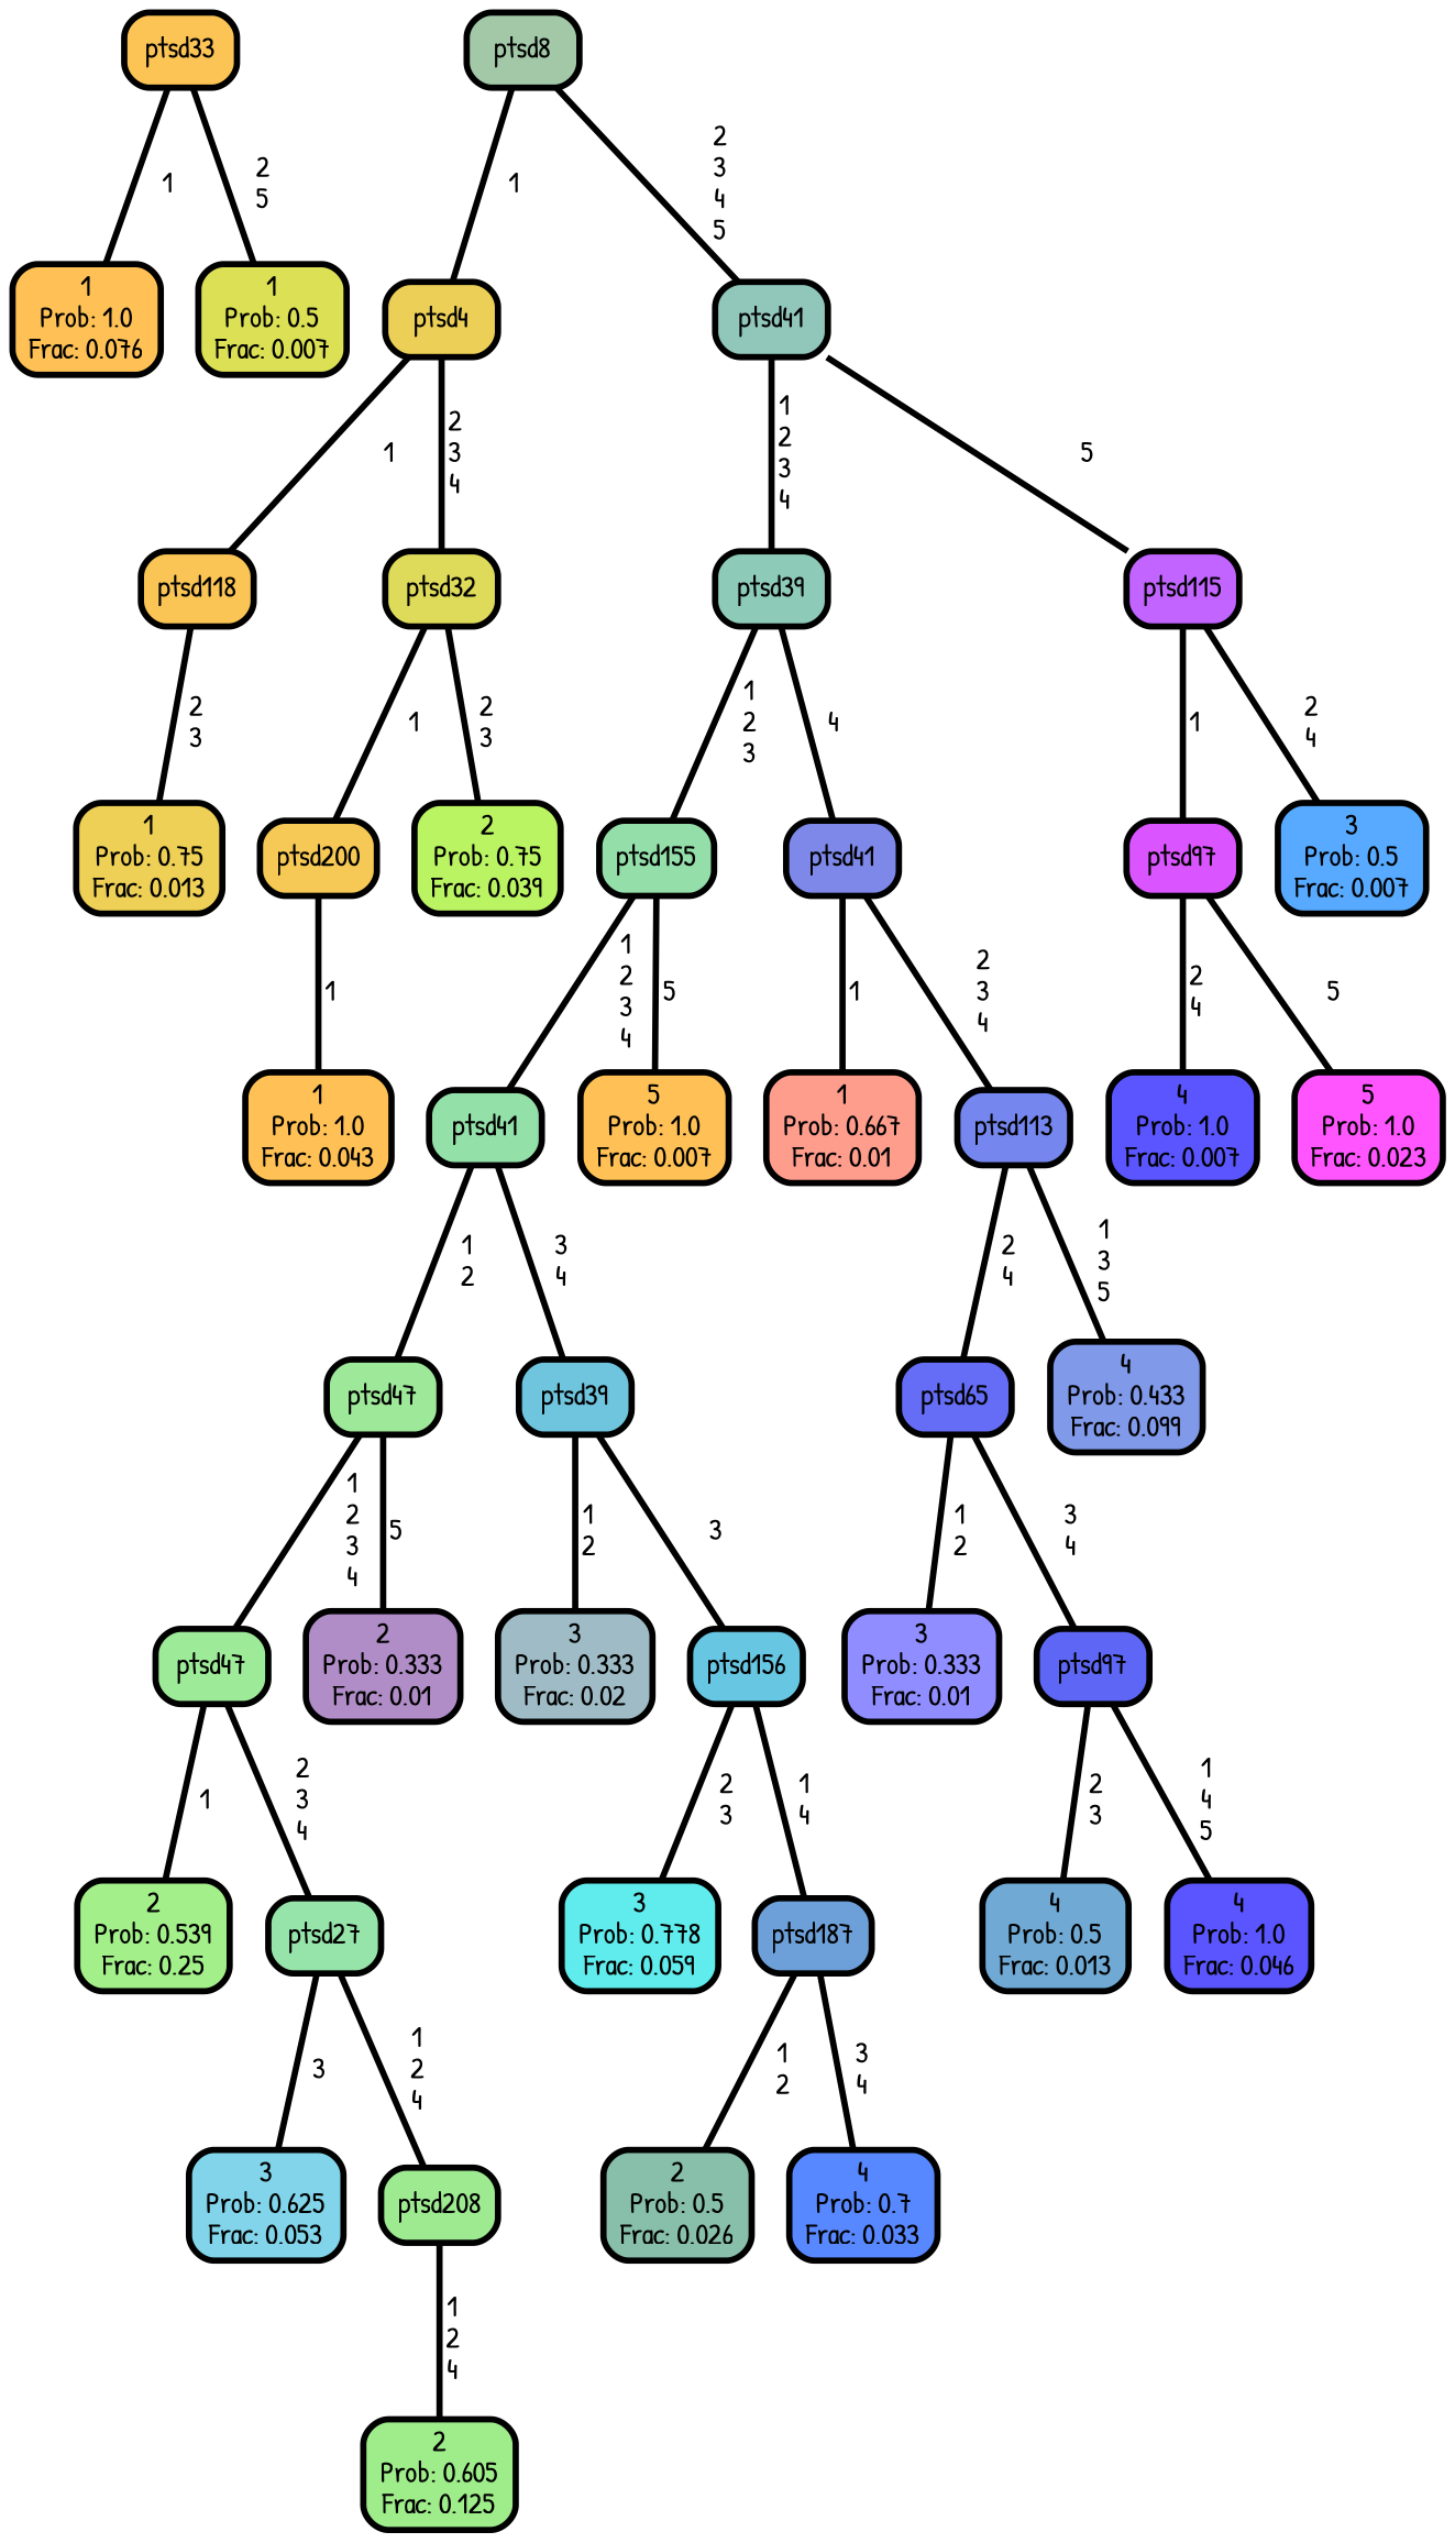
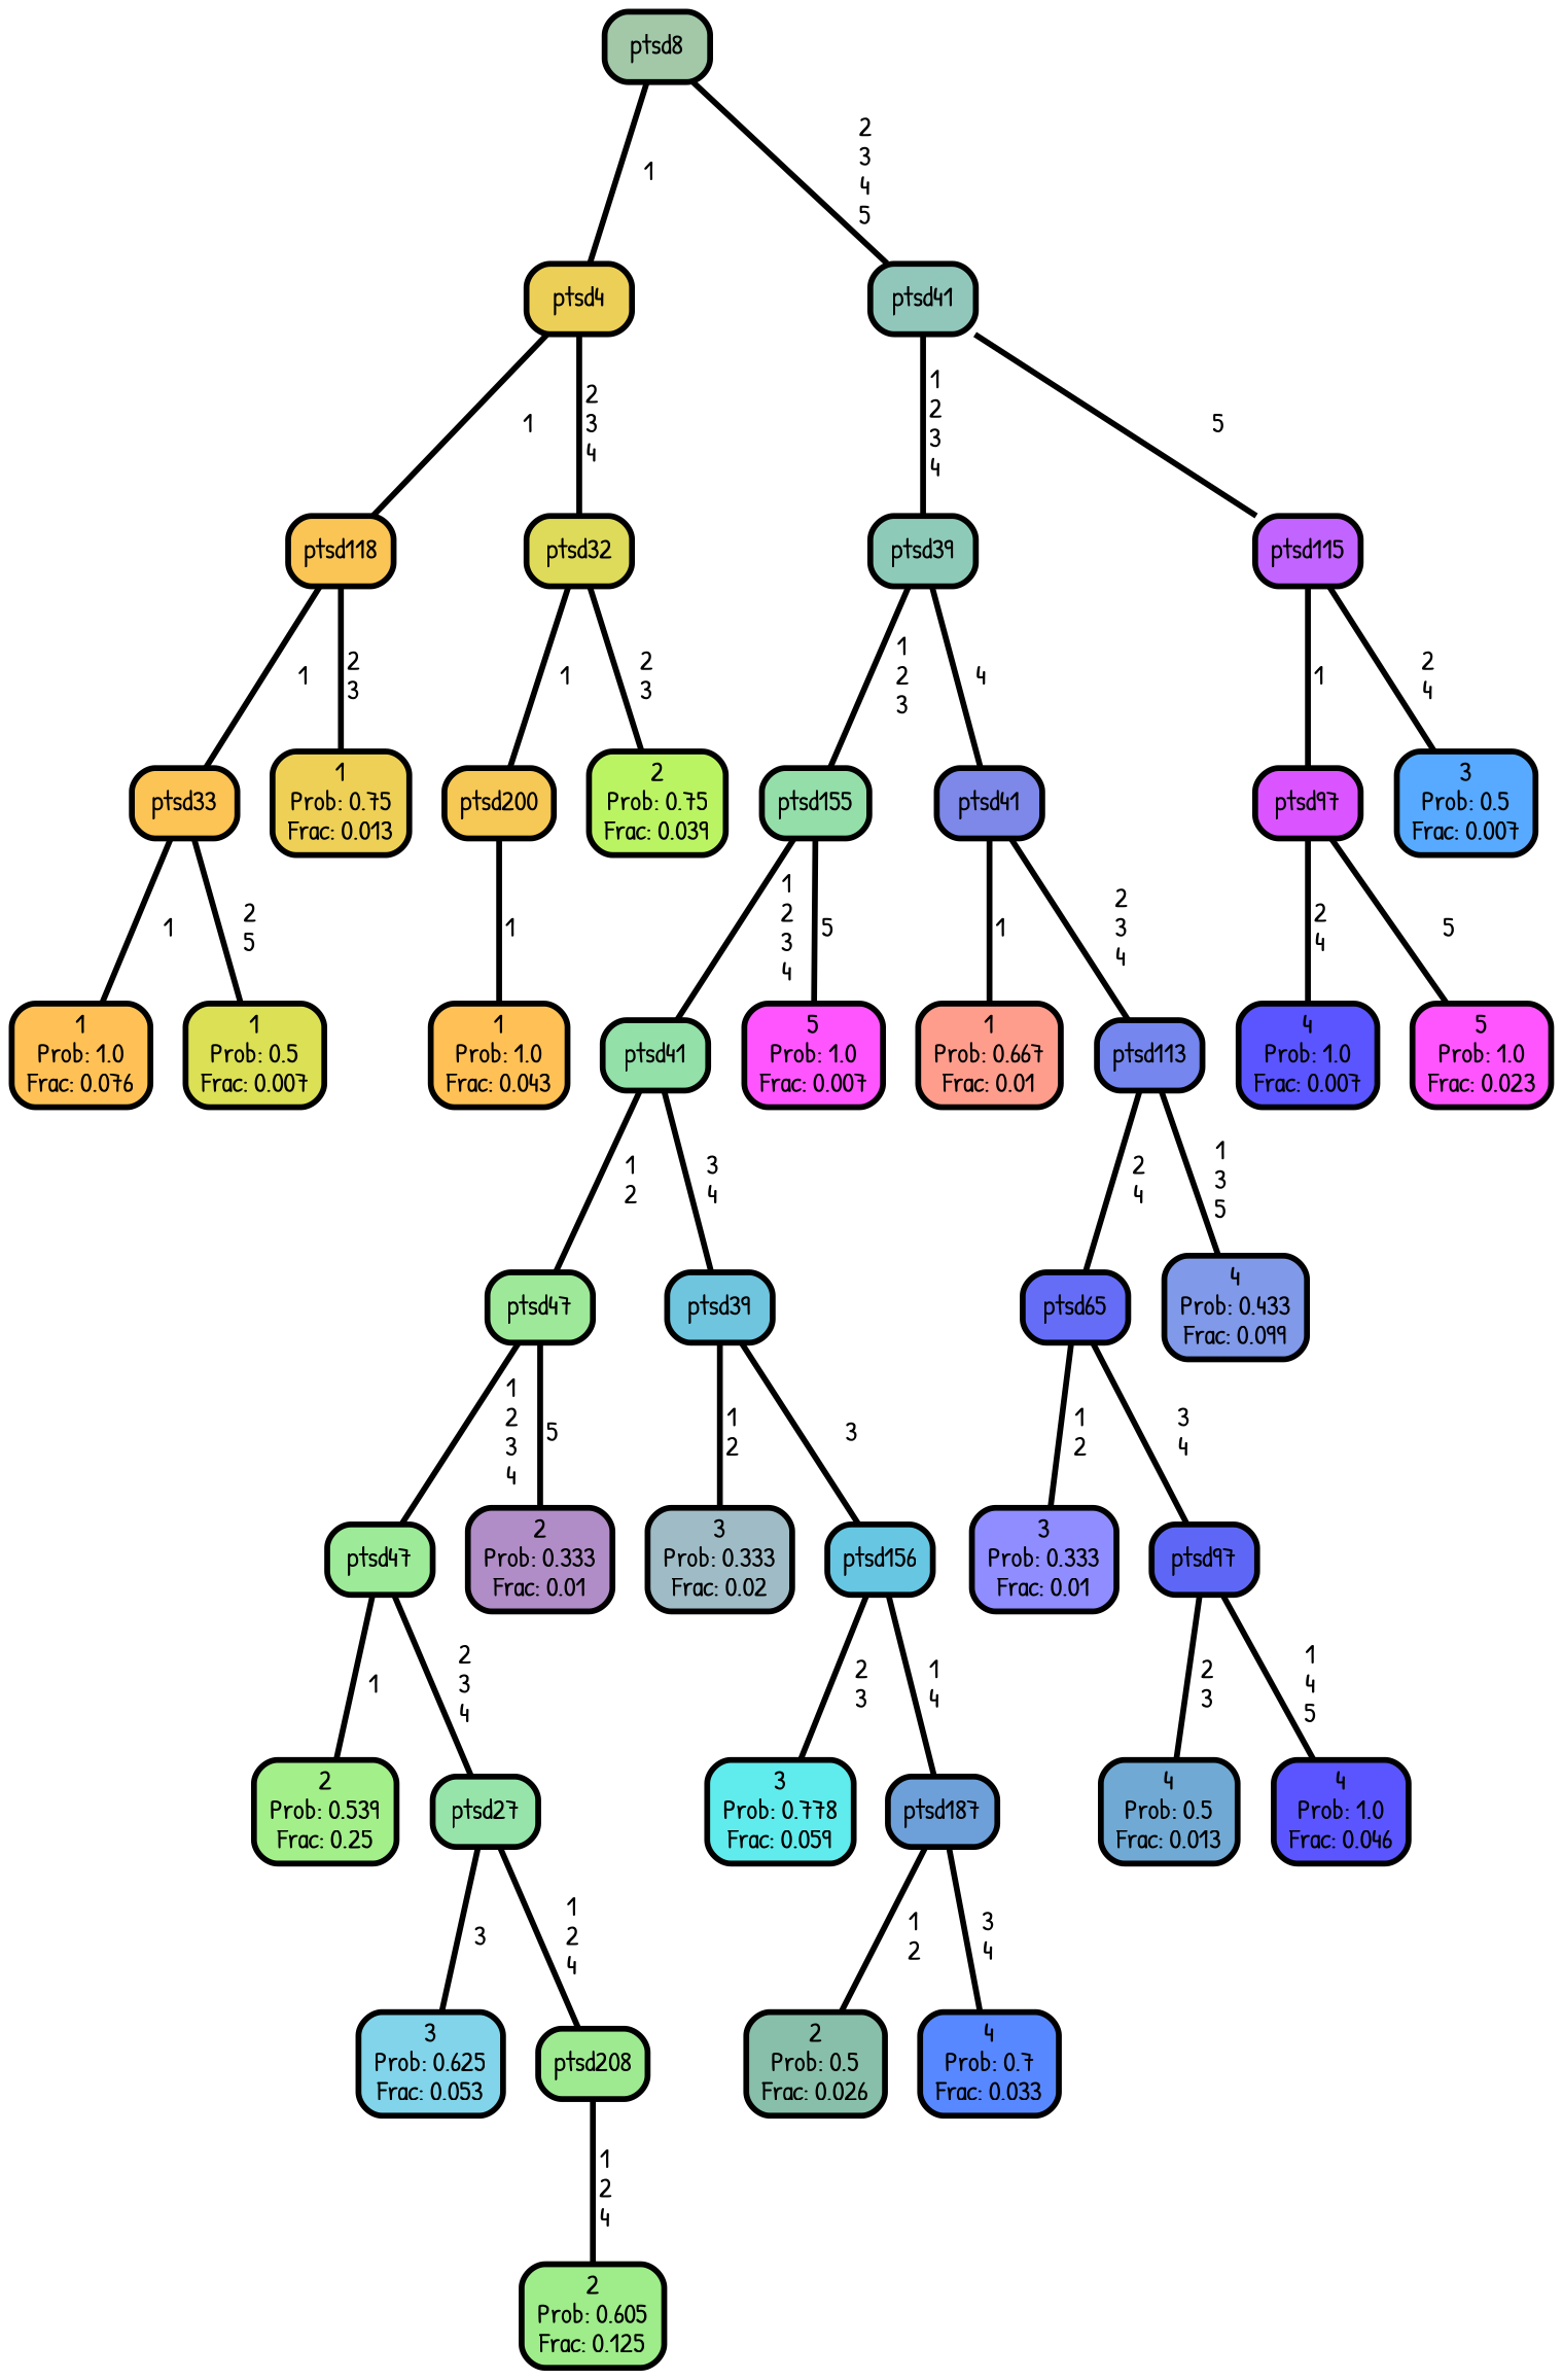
  graph {
    fontname="Patrick Hand"
    ranksep="0 equally"
    splines=straight
    node [color=black fillcolor="#ffc155" fontcolor=black fontname="Patrick Hand" penwidth=3 shape=box style="filled, rounded"]
    edge [color=black fontname="Patrick Hand" penwidth=3]
    n1 [label="1\nProb: 1.0\nFrac: 0.076"]
    n2 [fillcolor="#fcc355" label=ptsd33]
    n3 [fillcolor="#dbe055" label="1\nProb: 0.5\nFrac: 0.007"]
    n4 [fillcolor="#fac555" label=ptsd118]
    n5 [fillcolor="#edd055" label="1\nProb: 0.75\nFrac: 0.013"]
    n6 [fillcolor="#eccf57" label=ptsd4]
    n7 [fillcolor="#deda5a" label=ptsd32]
    n8 [fillcolor="#f6c855" label=ptsd200]
    n9 [fillcolor="#bbf463" label="2\nProb: 0.75\nFrac: 0.039"]
    n10 [label="1\nProb: 1.0\nFrac: 0.043"]
    n11 [fillcolor="#a2c8a8" label=ptsd8]
    n12 [fillcolor="#91c6bb" label=ptsd41]
    n13 [fillcolor="#8ecab8" label=ptsd39]
    n14 [fillcolor="#c264ff" label=ptsd115]
    n15 [fillcolor="#a3ef8a" label="2\nProb: 0.539\nFrac: 0.25"]
    n16 [fillcolor="#9dea98" label=ptsd47]
    n17 [fillcolor="#96e4aa" label=ptsd27]
    n18 [fillcolor="#81d4e9" label="3\nProb: 0.625\nFrac: 0.053"]
    n19 [fillcolor="#9eea91" label=ptsd208]
    n20 [fillcolor="#9eec8a" label="2\nProb: 0.605\nFrac: 0.125"]
    n21 [fillcolor="#9ee899" label=ptsd47]
    n22 [fillcolor="#b08dc6" label="2\nProb: 0.333\nFrac: 0.01"]
    n23 [fillcolor="#93e0a9" label=ptsd41]
    n24 [fillcolor="#6fc4de" label=ptsd39]
    n25 [fillcolor="#9fbcc6" label="3\nProb: 0.333\nFrac: 0.02"]
    n26 [fillcolor="#67c6e2" label=ptsd156]
    n27 [fillcolor="#60ecec" label="3\nProb: 0.778\nFrac: 0.059"]
    n28 [fillcolor="#6da0d9" label=ptsd187]
    n29 [fillcolor="#88bfaa" label="2\nProb: 0.5\nFrac: 0.026"]
    n30 [fillcolor="#5888ff" label="4\nProb: 0.7\nFrac: 0.033"]
    n31 [fillcolor="#94deaa" label=ptsd155]
-   n32 [label="5\nProb: 1.0\nFrac: 0.007"]
+   n32 [fillcolor="#ff55ff" label="5\nProb: 1.0\nFrac: 0.007"]
    n33 [fillcolor="#7d88e8" label=ptsd41]
    n34 [fillcolor="#ff9d8d" label="1\nProb: 0.667\nFrac: 0.01"]
    n35 [fillcolor="#7587ee" label=ptsd113]
    n36 [fillcolor="#656df6" label=ptsd65]
    n37 [fillcolor="#8099e8" label="4\nProb: 0.433\nFrac: 0.099"]
    n38 [fillcolor="#8f8dff" label="3\nProb: 0.333\nFrac: 0.01"]
    n39 [fillcolor="#5e67f5" label=ptsd97]
    n40 [fillcolor="#70aad4" label="4\nProb: 0.5\nFrac: 0.013"]
    n41 [fillcolor="#5a55ff" label="4\nProb: 1.0\nFrac: 0.046"]
    n42 [fillcolor="#da55ff" label=ptsd97]
    n43 [fillcolor="#57aaff" label="3\nProb: 0.5\nFrac: 0.007"]
    n44 [fillcolor="#5a55ff" label="4\nProb: 1.0\nFrac: 0.007"]
    n45 [fillcolor="#ff55ff" label="5\nProb: 1.0\nFrac: 0.023"]
    subgraph sub_1 {
      rank=same
    }
    n2 -- n1 [label=" 1"]
    n2 -- n3 [label=" 2\n 5"]
+   n4 -- n2 [label=" 1"]
    n4 -- n5 [label=" 2\n 3"]
    n6 -- n4 [label=" 1"]
    n6 -- n7 [label=" 2\n 3\n 4"]
    n7 -- n8 [label=" 1"]
    n7 -- n9 [label=" 2\n 3"]
    n8 -- n10 [label=" 1"]
    n11 -- n6 [label=" 1"]
    n11 -- n12 [label=" 2\n 3\n 4\n 5"]
    n12 -- n13 [label=" 1\n 2\n 3\n 4"]
    n12 -- n14 [label=" 5"]
    n13 -- n31 [label=" 1\n 2\n 3"]
    n13 -- n33 [label=" 4"]
    n14 -- n42 [label=" 1"]
    n14 -- n43 [label=" 2\n 4"]
    n16 -- n15 [label=" 1"]
    n16 -- n17 [label=" 2\n 3\n 4"]
    n17 -- n18 [label=" 3"]
    n17 -- n19 [label=" 1\n 2\n 4"]
    n19 -- n20 [label=" 1\n 2\n 4"]
    n21 -- n16 [label=" 1\n 2\n 3\n 4"]
    n21 -- n22 [label=" 5"]
    n23 -- n21 [label=" 1\n 2"]
    n23 -- n24 [label=" 3\n 4"]
    n24 -- n25 [label=" 1\n 2"]
    n24 -- n26 [label=" 3"]
    n26 -- n27 [label=" 2\n 3"]
    n26 -- n28 [label=" 1\n 4"]
    n28 -- n29 [label=" 1\n 2"]
    n28 -- n30 [label=" 3\n 4"]
    n31 -- n23 [label=" 1\n 2\n 3\n 4"]
    n31 -- n32 [label=" 5"]
    n33 -- n34 [label=" 1"]
    n33 -- n35 [label=" 2\n 3\n 4"]
    n35 -- n36 [label=" 2\n 4"]
    n35 -- n37 [label=" 1\n 3\n 5"]
    n36 -- n38 [label=" 1\n 2"]
    n36 -- n39 [label=" 3\n 4"]
    n39 -- n40 [label=" 2\n 3"]
    n39 -- n41 [label=" 1\n 4\n 5"]
    n42 -- n44 [label=" 2\n 4"]
    n42 -- n45 [label=" 5"]
  }
